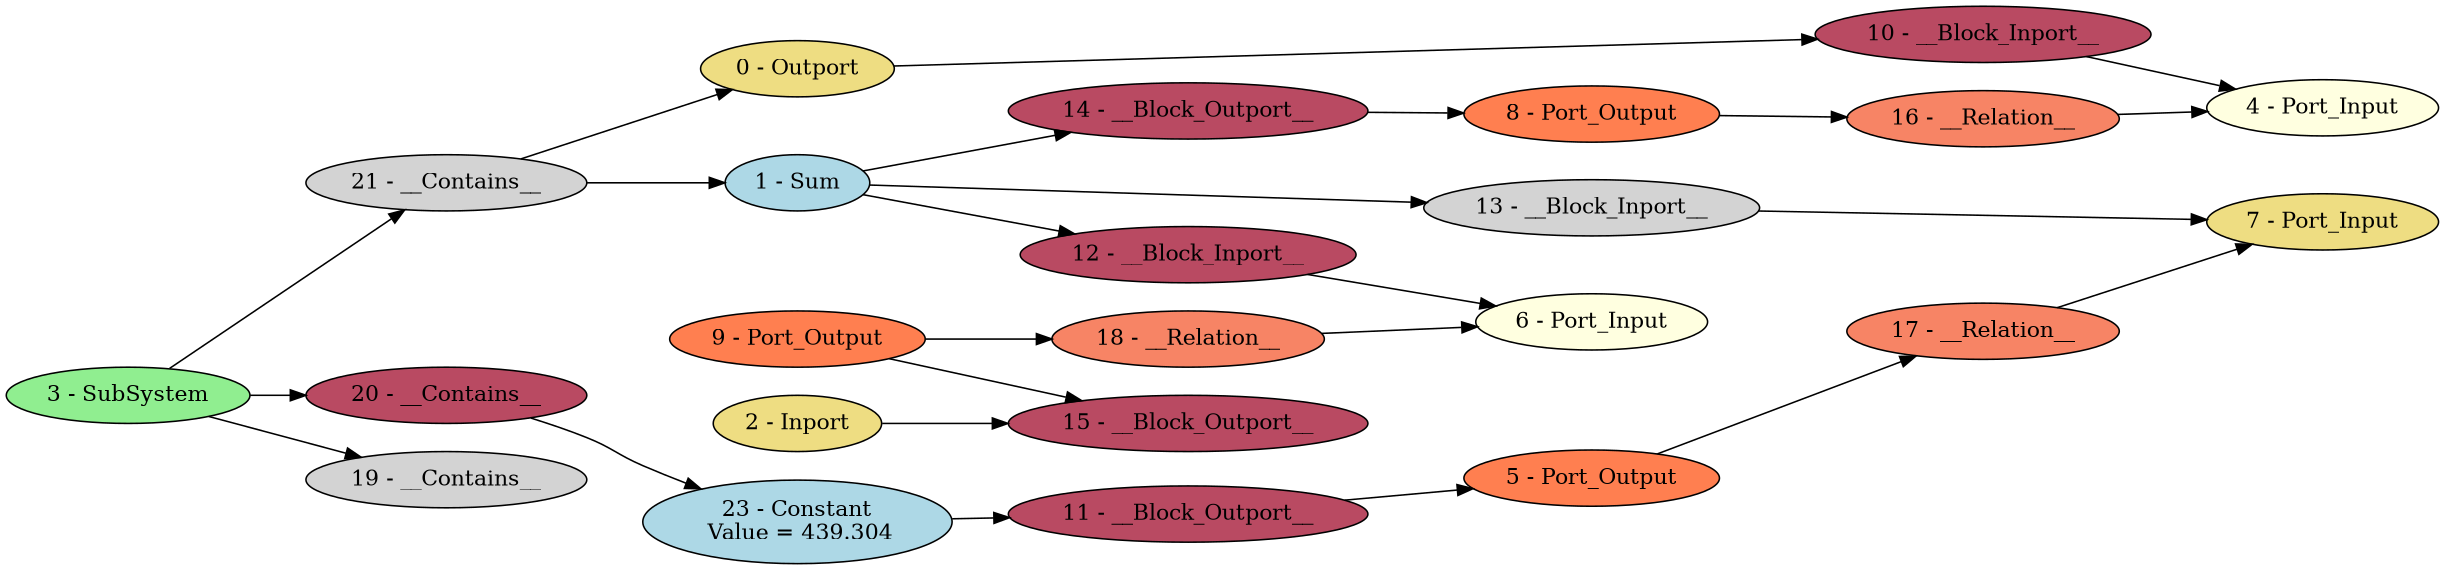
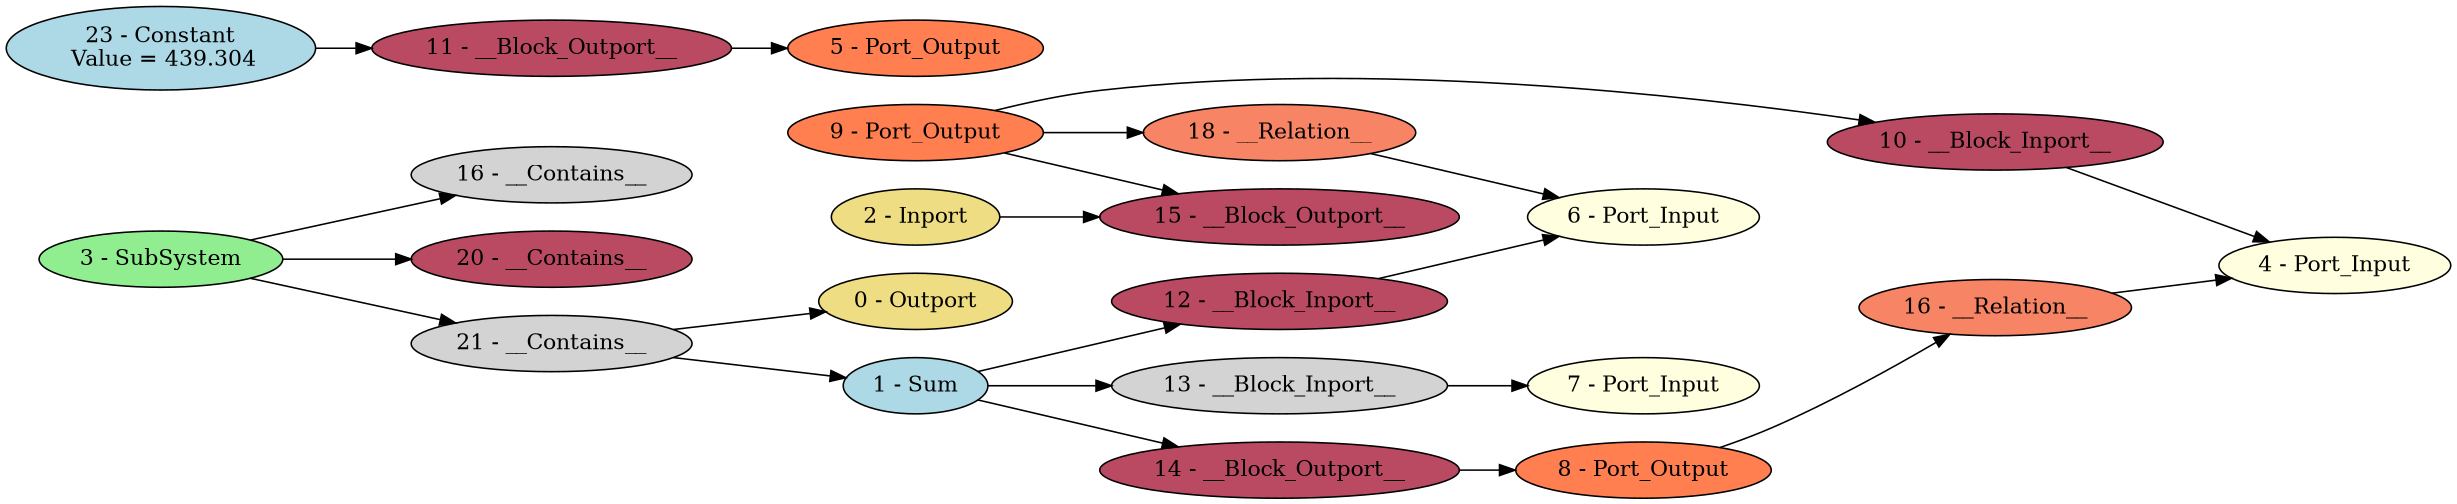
  digraph {
    rankdir=LR
    node [fillcolor="#b94a62" style=filled]
    "0 - Outport" [fillcolor=lightgoldenrod]
    "10 - __Block_Inport__"
    "4 - Port_Input" [fillcolor=lightyellow]
    "1 - Sum" [fillcolor=lightblue]
    "12 - __Block_Inport__"
    "13 - __Block_Inport__" [fillcolor=lightgray]
    "14 - __Block_Outport__"
    "6 - Port_Input" [fillcolor=lightyellow]
-   "7 - Port_Input" [fillcolor=lightgoldenrod]
+   "7 - Port_Input" [fillcolor=lightyellow]
    "8 - Port_Output" [fillcolor=coral]
    "2 - Inport" [fillcolor=lightgoldenrod]
    "15 - __Block_Outport__"
    "3 - SubSystem" [fillcolor=lightgreen]
-   "19 - __Contains__" [fillcolor=lightgray]
+   "19 - __Contains__" [fillcolor=lightgray label="16 - __Contains__"]
    "20 - __Contains__"
    "21 - __Contains__" [fillcolor=lightgray]
    "23 - Constant\n Value = 439.304" [fillcolor=lightblue]
    "5 - Port_Output" [fillcolor=coral]
-   "17 - __Relation__" [fillcolor="#f78465"]
    "16 - __Relation__" [fillcolor="#f78465"]
    "9 - Port_Output" [fillcolor=coral]
    "18 - __Relation__" [fillcolor="#f78465"]
    "11 - __Block_Outport__"
-   "0 - Outport" -> "10 - __Block_Inport__"
+   "9 - Port_Output" -> "10 - __Block_Inport__"
    "10 - __Block_Inport__" -> "4 - Port_Input"
    "1 - Sum" -> "12 - __Block_Inport__"
    "1 - Sum" -> "13 - __Block_Inport__"
    "1 - Sum" -> "14 - __Block_Outport__"
    "12 - __Block_Inport__" -> "6 - Port_Input"
    "13 - __Block_Inport__" -> "7 - Port_Input"
    "14 - __Block_Outport__" -> "8 - Port_Output"
    "8 - Port_Output" -> "16 - __Relation__"
    "2 - Inport" -> "15 - __Block_Outport__"
    "3 - SubSystem" -> "19 - __Contains__"
    "3 - SubSystem" -> "20 - __Contains__"
    "3 - SubSystem" -> "21 - __Contains__"
-   "20 - __Contains__" -> "23 - Constant\n Value = 439.304"
    "21 - __Contains__" -> "0 - Outport"
    "21 - __Contains__" -> "1 - Sum"
    "23 - Constant\n Value = 439.304" -> "11 - __Block_Outport__"
-   "5 - Port_Output" -> "17 - __Relation__"
-   "17 - __Relation__" -> "7 - Port_Input"
    "16 - __Relation__" -> "4 - Port_Input"
    "9 - Port_Output" -> "15 - __Block_Outport__"
    "9 - Port_Output" -> "18 - __Relation__"
    "18 - __Relation__" -> "6 - Port_Input"
    "11 - __Block_Outport__" -> "5 - Port_Output"
  }
